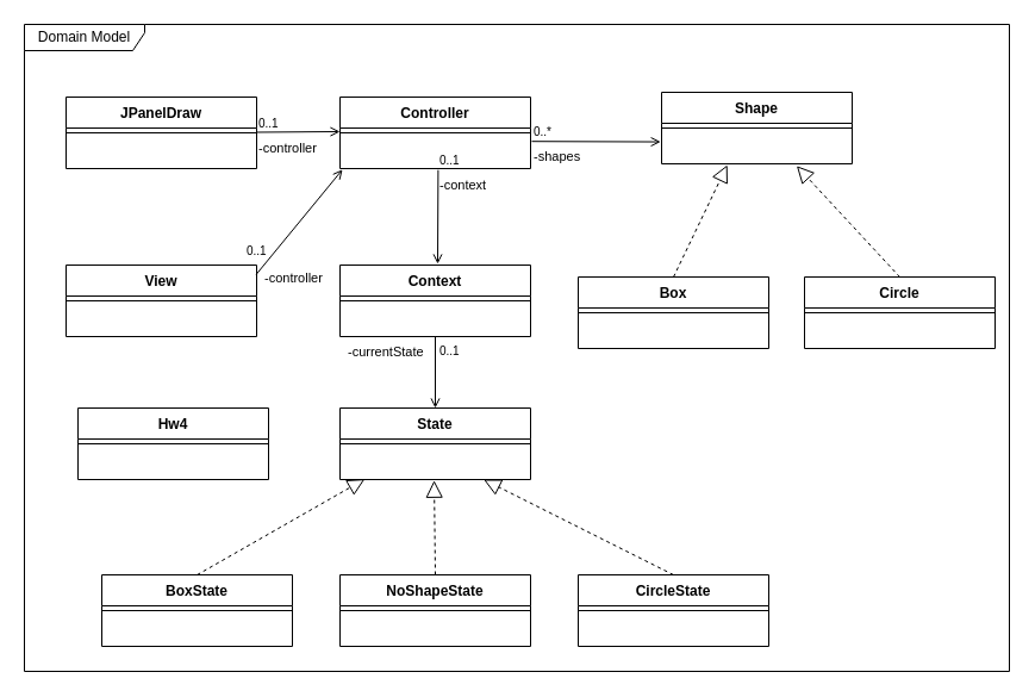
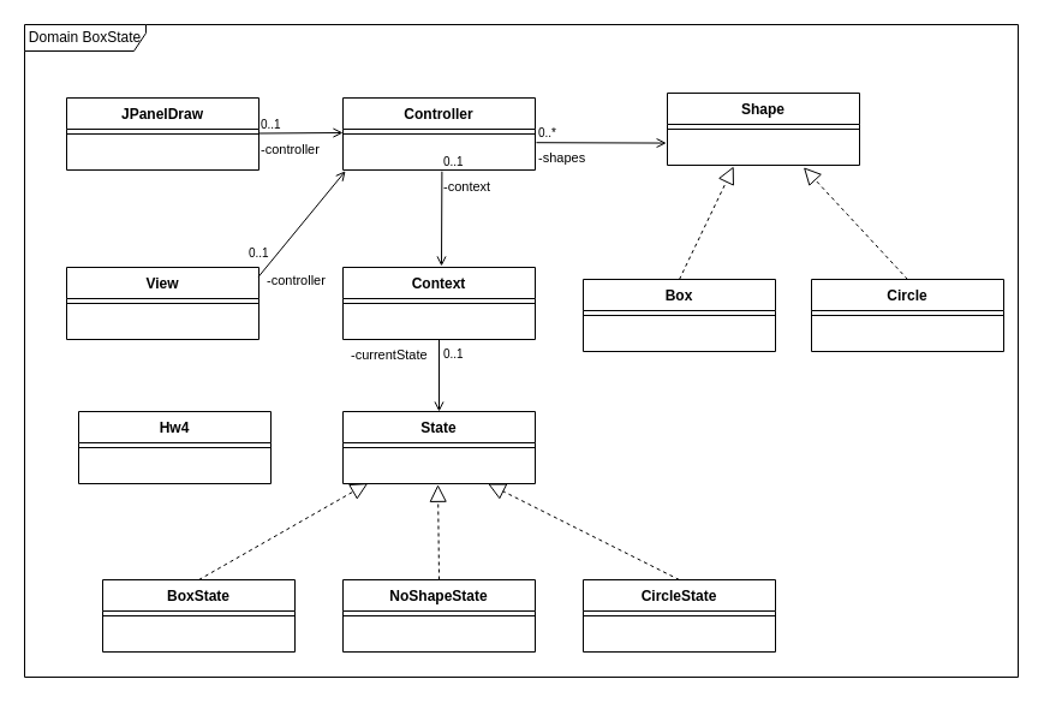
  <mxCell id="0" />
  <mxCell id="1" parent="0" />
  <mxCell id="2" value="Controller" style="swimlane;fontStyle=1;align=center;verticalAlign=top;childLayout=stackLayout;horizontal=1;startSize=26;horizontalStack=0;resizeParent=1;resizeParentMax=0;resizeLast=0;collapsible=1;marginBottom=0;" vertex="1" parent="1"><mxGeometry x="285" y="81" width="160" height="60" as="geometry" /></mxCell>
  <mxCell id="3" value="" style="line;strokeWidth=1;fillColor=none;align=left;verticalAlign=middle;spacingTop=-1;spacingLeft=3;spacingRight=3;rotatable=0;labelPosition=right;points=[];portConstraint=eastwest;" vertex="1" parent="2"><mxGeometry y="26" width="160" height="8" as="geometry" /></mxCell>
  <mxCell id="4" value=" " style="text;strokeColor=none;fillColor=none;align=left;verticalAlign=top;spacingLeft=4;spacingRight=4;overflow=hidden;rotatable=0;points=[[0,0.5],[1,0.5]];portConstraint=eastwest;" vertex="1" parent="2"><mxGeometry y="34" width="160" height="26" as="geometry" /></mxCell>
  <mxCell id="5" value="Context" style="swimlane;fontStyle=1;align=center;verticalAlign=top;childLayout=stackLayout;horizontal=1;startSize=26;horizontalStack=0;resizeParent=1;resizeParentMax=0;resizeLast=0;collapsible=1;marginBottom=0;" vertex="1" parent="1"><mxGeometry x="285" y="222" width="160" height="60" as="geometry" /></mxCell>
  <mxCell id="6" value="" style="line;strokeWidth=1;fillColor=none;align=left;verticalAlign=middle;spacingTop=-1;spacingLeft=3;spacingRight=3;rotatable=0;labelPosition=right;points=[];portConstraint=eastwest;" vertex="1" parent="5"><mxGeometry y="26" width="160" height="8" as="geometry" /></mxCell>
  <mxCell id="7" value=" " style="text;strokeColor=none;fillColor=none;align=left;verticalAlign=top;spacingLeft=4;spacingRight=4;overflow=hidden;rotatable=0;points=[[0,0.5],[1,0.5]];portConstraint=eastwest;" vertex="1" parent="5"><mxGeometry y="34" width="160" height="26" as="geometry" /></mxCell>
  <mxCell id="8" value="State" style="swimlane;fontStyle=1;align=center;verticalAlign=top;childLayout=stackLayout;horizontal=1;startSize=26;horizontalStack=0;resizeParent=1;resizeParentMax=0;resizeLast=0;collapsible=1;marginBottom=0;" vertex="1" parent="1"><mxGeometry x="285" y="342" width="160" height="60" as="geometry" /></mxCell>
  <mxCell id="9" value="" style="line;strokeWidth=1;fillColor=none;align=left;verticalAlign=middle;spacingTop=-1;spacingLeft=3;spacingRight=3;rotatable=0;labelPosition=right;points=[];portConstraint=eastwest;" vertex="1" parent="8"><mxGeometry y="26" width="160" height="8" as="geometry" /></mxCell>
  <mxCell id="10" value=" " style="text;strokeColor=none;fillColor=none;align=left;verticalAlign=top;spacingLeft=4;spacingRight=4;overflow=hidden;rotatable=0;points=[[0,0.5],[1,0.5]];portConstraint=eastwest;" vertex="1" parent="8"><mxGeometry y="34" width="160" height="26" as="geometry" /></mxCell>
  <mxCell id="11" value="View" style="swimlane;fontStyle=1;align=center;verticalAlign=top;childLayout=stackLayout;horizontal=1;startSize=26;horizontalStack=0;resizeParent=1;resizeParentMax=0;resizeLast=0;collapsible=1;marginBottom=0;" vertex="1" parent="1"><mxGeometry x="55" y="222" width="160" height="60" as="geometry" /></mxCell>
  <mxCell id="12" value="" style="line;strokeWidth=1;fillColor=none;align=left;verticalAlign=middle;spacingTop=-1;spacingLeft=3;spacingRight=3;rotatable=0;labelPosition=right;points=[];portConstraint=eastwest;" vertex="1" parent="11"><mxGeometry y="26" width="160" height="8" as="geometry" /></mxCell>
  <mxCell id="13" value=" " style="text;strokeColor=none;fillColor=none;align=left;verticalAlign=top;spacingLeft=4;spacingRight=4;overflow=hidden;rotatable=0;points=[[0,0.5],[1,0.5]];portConstraint=eastwest;" vertex="1" parent="11"><mxGeometry y="34" width="160" height="26" as="geometry" /></mxCell>
  <mxCell id="14" value="Hw4" style="swimlane;fontStyle=1;align=center;verticalAlign=top;childLayout=stackLayout;horizontal=1;startSize=26;horizontalStack=0;resizeParent=1;resizeParentMax=0;resizeLast=0;collapsible=1;marginBottom=0;" vertex="1" parent="1"><mxGeometry x="65" y="342" width="160" height="60" as="geometry" /></mxCell>
  <mxCell id="15" value="" style="line;strokeWidth=1;fillColor=none;align=left;verticalAlign=middle;spacingTop=-1;spacingLeft=3;spacingRight=3;rotatable=0;labelPosition=right;points=[];portConstraint=eastwest;" vertex="1" parent="14"><mxGeometry y="26" width="160" height="8" as="geometry" /></mxCell>
  <mxCell id="16" value=" " style="text;strokeColor=none;fillColor=none;align=left;verticalAlign=top;spacingLeft=4;spacingRight=4;overflow=hidden;rotatable=0;points=[[0,0.5],[1,0.5]];portConstraint=eastwest;" vertex="1" parent="14"><mxGeometry y="34" width="160" height="26" as="geometry" /></mxCell>
  <mxCell id="17" value="JPanelDraw" style="swimlane;fontStyle=1;align=center;verticalAlign=top;childLayout=stackLayout;horizontal=1;startSize=26;horizontalStack=0;resizeParent=1;resizeParentMax=0;resizeLast=0;collapsible=1;marginBottom=0;" vertex="1" parent="1"><mxGeometry x="55" y="81" width="160" height="60" as="geometry" /></mxCell>
  <mxCell id="18" value="" style="line;strokeWidth=1;fillColor=none;align=left;verticalAlign=middle;spacingTop=-1;spacingLeft=3;spacingRight=3;rotatable=0;labelPosition=right;points=[];portConstraint=eastwest;" vertex="1" parent="17"><mxGeometry y="26" width="160" height="8" as="geometry" /></mxCell>
  <mxCell id="19" value=" " style="text;strokeColor=none;fillColor=none;align=left;verticalAlign=top;spacingLeft=4;spacingRight=4;overflow=hidden;rotatable=0;points=[[0,0.5],[1,0.5]];portConstraint=eastwest;" vertex="1" parent="17"><mxGeometry y="34" width="160" height="26" as="geometry" /></mxCell>
  <mxCell id="20" value="Shape" style="swimlane;fontStyle=1;align=center;verticalAlign=top;childLayout=stackLayout;horizontal=1;startSize=26;horizontalStack=0;resizeParent=1;resizeParentMax=0;resizeLast=0;collapsible=1;marginBottom=0;" vertex="1" parent="1"><mxGeometry x="555" y="77" width="160" height="60" as="geometry" /></mxCell>
  <mxCell id="21" value="" style="line;strokeWidth=1;fillColor=none;align=left;verticalAlign=middle;spacingTop=-1;spacingLeft=3;spacingRight=3;rotatable=0;labelPosition=right;points=[];portConstraint=eastwest;" vertex="1" parent="20"><mxGeometry y="26" width="160" height="8" as="geometry" /></mxCell>
  <mxCell id="22" value=" " style="text;strokeColor=none;fillColor=none;align=left;verticalAlign=top;spacingLeft=4;spacingRight=4;overflow=hidden;rotatable=0;points=[[0,0.5],[1,0.5]];portConstraint=eastwest;" vertex="1" parent="20"><mxGeometry y="34" width="160" height="26" as="geometry" /></mxCell>
  <mxCell id="23" value="Box" style="swimlane;fontStyle=1;align=center;verticalAlign=top;childLayout=stackLayout;horizontal=1;startSize=26;horizontalStack=0;resizeParent=1;resizeParentMax=0;resizeLast=0;collapsible=1;marginBottom=0;" vertex="1" parent="1"><mxGeometry x="485" y="232" width="160" height="60" as="geometry" /></mxCell>
  <mxCell id="24" value="" style="line;strokeWidth=1;fillColor=none;align=left;verticalAlign=middle;spacingTop=-1;spacingLeft=3;spacingRight=3;rotatable=0;labelPosition=right;points=[];portConstraint=eastwest;" vertex="1" parent="23"><mxGeometry y="26" width="160" height="8" as="geometry" /></mxCell>
  <mxCell id="25" value=" " style="text;strokeColor=none;fillColor=none;align=left;verticalAlign=top;spacingLeft=4;spacingRight=4;overflow=hidden;rotatable=0;points=[[0,0.5],[1,0.5]];portConstraint=eastwest;" vertex="1" parent="23"><mxGeometry y="34" width="160" height="26" as="geometry" /></mxCell>
  <mxCell id="26" value="Circle" style="swimlane;fontStyle=1;align=center;verticalAlign=top;childLayout=stackLayout;horizontal=1;startSize=26;horizontalStack=0;resizeParent=1;resizeParentMax=0;resizeLast=0;collapsible=1;marginBottom=0;" vertex="1" parent="1"><mxGeometry x="675" y="232" width="160" height="60" as="geometry" /></mxCell>
  <mxCell id="27" value="" style="line;strokeWidth=1;fillColor=none;align=left;verticalAlign=middle;spacingTop=-1;spacingLeft=3;spacingRight=3;rotatable=0;labelPosition=right;points=[];portConstraint=eastwest;" vertex="1" parent="26"><mxGeometry y="26" width="160" height="8" as="geometry" /></mxCell>
  <mxCell id="28" value=" " style="text;strokeColor=none;fillColor=none;align=left;verticalAlign=top;spacingLeft=4;spacingRight=4;overflow=hidden;rotatable=0;points=[[0,0.5],[1,0.5]];portConstraint=eastwest;" vertex="1" parent="26"><mxGeometry y="34" width="160" height="26" as="geometry" /></mxCell>
  <mxCell id="29" value="NoShapeState" style="swimlane;fontStyle=1;align=center;verticalAlign=top;childLayout=stackLayout;horizontal=1;startSize=26;horizontalStack=0;resizeParent=1;resizeParentMax=0;resizeLast=0;collapsible=1;marginBottom=0;" vertex="1" parent="1"><mxGeometry x="285" y="482" width="160" height="60" as="geometry" /></mxCell>
  <mxCell id="30" value="" style="line;strokeWidth=1;fillColor=none;align=left;verticalAlign=middle;spacingTop=-1;spacingLeft=3;spacingRight=3;rotatable=0;labelPosition=right;points=[];portConstraint=eastwest;" vertex="1" parent="29"><mxGeometry y="26" width="160" height="8" as="geometry" /></mxCell>
  <mxCell id="31" value=" " style="text;strokeColor=none;fillColor=none;align=left;verticalAlign=top;spacingLeft=4;spacingRight=4;overflow=hidden;rotatable=0;points=[[0,0.5],[1,0.5]];portConstraint=eastwest;" vertex="1" parent="29"><mxGeometry y="34" width="160" height="26" as="geometry" /></mxCell>
  <mxCell id="32" value="BoxState" style="swimlane;fontStyle=1;align=center;verticalAlign=top;childLayout=stackLayout;horizontal=1;startSize=26;horizontalStack=0;resizeParent=1;resizeParentMax=0;resizeLast=0;collapsible=1;marginBottom=0;" vertex="1" parent="1"><mxGeometry x="85" y="482" width="160" height="60" as="geometry" /></mxCell>
  <mxCell id="33" value="" style="line;strokeWidth=1;fillColor=none;align=left;verticalAlign=middle;spacingTop=-1;spacingLeft=3;spacingRight=3;rotatable=0;labelPosition=right;points=[];portConstraint=eastwest;" vertex="1" parent="32"><mxGeometry y="26" width="160" height="8" as="geometry" /></mxCell>
  <mxCell id="34" value=" " style="text;strokeColor=none;fillColor=none;align=left;verticalAlign=top;spacingLeft=4;spacingRight=4;overflow=hidden;rotatable=0;points=[[0,0.5],[1,0.5]];portConstraint=eastwest;" vertex="1" parent="32"><mxGeometry y="34" width="160" height="26" as="geometry" /></mxCell>
  <mxCell id="35" value="CircleState" style="swimlane;fontStyle=1;align=center;verticalAlign=top;childLayout=stackLayout;horizontal=1;startSize=26;horizontalStack=0;resizeParent=1;resizeParentMax=0;resizeLast=0;collapsible=1;marginBottom=0;" vertex="1" parent="1"><mxGeometry x="485" y="482" width="160" height="60" as="geometry" /></mxCell>
  <mxCell id="36" value="" style="line;strokeWidth=1;fillColor=none;align=left;verticalAlign=middle;spacingTop=-1;spacingLeft=3;spacingRight=3;rotatable=0;labelPosition=right;points=[];portConstraint=eastwest;" vertex="1" parent="35"><mxGeometry y="26" width="160" height="8" as="geometry" /></mxCell>
  <mxCell id="37" value=" " style="text;strokeColor=none;fillColor=none;align=left;verticalAlign=top;spacingLeft=4;spacingRight=4;overflow=hidden;rotatable=0;points=[[0,0.5],[1,0.5]];portConstraint=eastwest;" vertex="1" parent="35"><mxGeometry y="34" width="160" height="26" as="geometry" /></mxCell>
  <mxCell id="38" value="-controller" style="endArrow=open;endFill=0;html=1;align=left;verticalAlign=top;" edge="1" parent="1"><mxGeometry x="-1" relative="1" as="geometry"><mxPoint x="215" y="110.5" as="sourcePoint" /><mxPoint x="285" y="110" as="targetPoint" /></mxGeometry></mxCell>
  <mxCell id="39" value="0..1" style="resizable=0;html=1;align=left;verticalAlign=bottom;labelBackgroundColor=#ffffff;fontSize=10;" connectable="0" vertex="1" parent="38"><mxGeometry x="-1" relative="1" as="geometry" /></mxCell>
  <mxCell id="40" value="-controller" style="endArrow=open;endFill=0;html=1;align=left;verticalAlign=top;exitX=0.998;exitY=0.13;exitDx=0;exitDy=0;exitPerimeter=0;entryX=0.013;entryY=1.031;entryDx=0;entryDy=0;entryPerimeter=0;" edge="1" parent="1" source="11" target="4"><mxGeometry x="-0.808" y="2" relative="1" as="geometry"><mxPoint x="220" y="183" as="sourcePoint" /><mxPoint x="380" y="183" as="targetPoint" /><mxPoint as="offset" /></mxGeometry></mxCell>
  <mxCell id="41" value="0..1" style="resizable=0;html=1;align=left;verticalAlign=bottom;labelBackgroundColor=#ffffff;fontSize=10;" connectable="0" vertex="1" parent="40"><mxGeometry x="-1" relative="1" as="geometry"><mxPoint x="-10" y="-11.5" as="offset" /></mxGeometry></mxCell>
  <mxCell id="42" value="-context" style="endArrow=open;endFill=0;html=1;align=left;verticalAlign=top;exitX=0.515;exitY=1.046;exitDx=0;exitDy=0;exitPerimeter=0;" edge="1" parent="1" source="4"><mxGeometry x="-1" relative="1" as="geometry"><mxPoint x="364" y="155" as="sourcePoint" /><mxPoint x="367" y="221" as="targetPoint" /></mxGeometry></mxCell>
  <mxCell id="43" value="0..1" style="resizable=0;html=1;align=left;verticalAlign=bottom;labelBackgroundColor=#ffffff;fontSize=10;" connectable="0" vertex="1" parent="42"><mxGeometry x="-1" relative="1" as="geometry" /></mxCell>
  <mxCell id="44" value="-currentState" style="endArrow=open;endFill=0;html=1;align=left;verticalAlign=top;exitX=0.5;exitY=1;exitDx=0;exitDy=0;entryX=0.5;entryY=0;entryDx=0;entryDy=0;" edge="1" parent="1" source="5" target="8"><mxGeometry x="-1" y="-75" relative="1" as="geometry"><mxPoint x="384" y="303" as="sourcePoint" /><mxPoint x="544" y="303" as="targetPoint" /><mxPoint as="offset" /></mxGeometry></mxCell>
  <mxCell id="45" value="0..1" style="resizable=0;html=1;align=left;verticalAlign=bottom;labelBackgroundColor=#ffffff;fontSize=10;" connectable="0" vertex="1" parent="44"><mxGeometry x="-1" relative="1" as="geometry"><mxPoint x="2" y="19.5" as="offset" /></mxGeometry></mxCell>
  <mxCell id="46" value="-shapes" style="endArrow=open;endFill=0;html=1;align=left;verticalAlign=top;exitX=1.006;exitY=0.123;exitDx=0;exitDy=0;exitPerimeter=0;entryX=-0.005;entryY=0.291;entryDx=0;entryDy=0;entryPerimeter=0;" edge="1" parent="1" source="4" target="22"><mxGeometry x="-1" relative="1" as="geometry"><mxPoint x="398" y="182" as="sourcePoint" /><mxPoint x="558" y="182" as="targetPoint" /></mxGeometry></mxCell>
  <mxCell id="47" value="0..*" style="resizable=0;html=1;align=left;verticalAlign=bottom;labelBackgroundColor=#ffffff;fontSize=10;" connectable="0" vertex="1" parent="46"><mxGeometry x="-1" relative="1" as="geometry" /></mxCell>
  <mxCell id="48" value="" style="endArrow=block;dashed=1;endFill=0;endSize=12;html=1;exitX=0.5;exitY=0;exitDx=0;exitDy=0;entryX=0.345;entryY=1.038;entryDx=0;entryDy=0;entryPerimeter=0;" edge="1" parent="1" source="23" target="22"><mxGeometry width="160" relative="1" as="geometry"><mxPoint x="555.5" y="202" as="sourcePoint" /><mxPoint x="715.5" y="202" as="targetPoint" /></mxGeometry></mxCell>
  <mxCell id="49" value="" style="endArrow=block;dashed=1;endFill=0;endSize=12;html=1;exitX=0.5;exitY=0;exitDx=0;exitDy=0;entryX=0.709;entryY=1.068;entryDx=0;entryDy=0;entryPerimeter=0;" edge="1" parent="1" source="26" target="22"><mxGeometry width="160" relative="1" as="geometry"><mxPoint x="693" y="186" as="sourcePoint" /><mxPoint x="853" y="186" as="targetPoint" /></mxGeometry></mxCell>
  <mxCell id="50" value="" style="endArrow=block;dashed=1;endFill=0;endSize=12;html=1;exitX=0.5;exitY=0;exitDx=0;exitDy=0;entryX=0.13;entryY=0.985;entryDx=0;entryDy=0;entryPerimeter=0;" edge="1" parent="1" source="32" target="10"><mxGeometry width="160" relative="1" as="geometry"><mxPoint x="220" y="443" as="sourcePoint" /><mxPoint x="380" y="443" as="targetPoint" /></mxGeometry></mxCell>
  <mxCell id="51" value="" style="endArrow=block;dashed=1;endFill=0;endSize=12;html=1;exitX=0.5;exitY=0;exitDx=0;exitDy=0;entryX=0.494;entryY=1.029;entryDx=0;entryDy=0;entryPerimeter=0;" edge="1" parent="1" source="29" target="10"><mxGeometry width="160" relative="1" as="geometry"><mxPoint x="324" y="436" as="sourcePoint" /><mxPoint x="484" y="436" as="targetPoint" /></mxGeometry></mxCell>
  <mxCell id="52" value="" style="endArrow=block;dashed=1;endFill=0;endSize=12;html=1;exitX=0.5;exitY=0;exitDx=0;exitDy=0;entryX=0.754;entryY=1;entryDx=0;entryDy=0;entryPerimeter=0;" edge="1" parent="1" source="35" target="10"><mxGeometry width="160" relative="1" as="geometry"><mxPoint x="526" y="426" as="sourcePoint" /><mxPoint x="686" y="426" as="targetPoint" /></mxGeometry></mxCell>
- <mxCell id="53" value="Domain Model" style="shape=umlFrame;whiteSpace=wrap;html=1;width=101;height=22;" vertex="1" parent="1"><mxGeometry x="20" y="20" width="827" height="543" as="geometry" /></mxCell>
+ <mxCell id="53" value="Domain BoxState" style="shape=umlFrame;whiteSpace=wrap;html=1;width=101;height=22;" vertex="1" parent="1"><mxGeometry x="20" y="20" width="827" height="543" as="geometry" /></mxCell>
